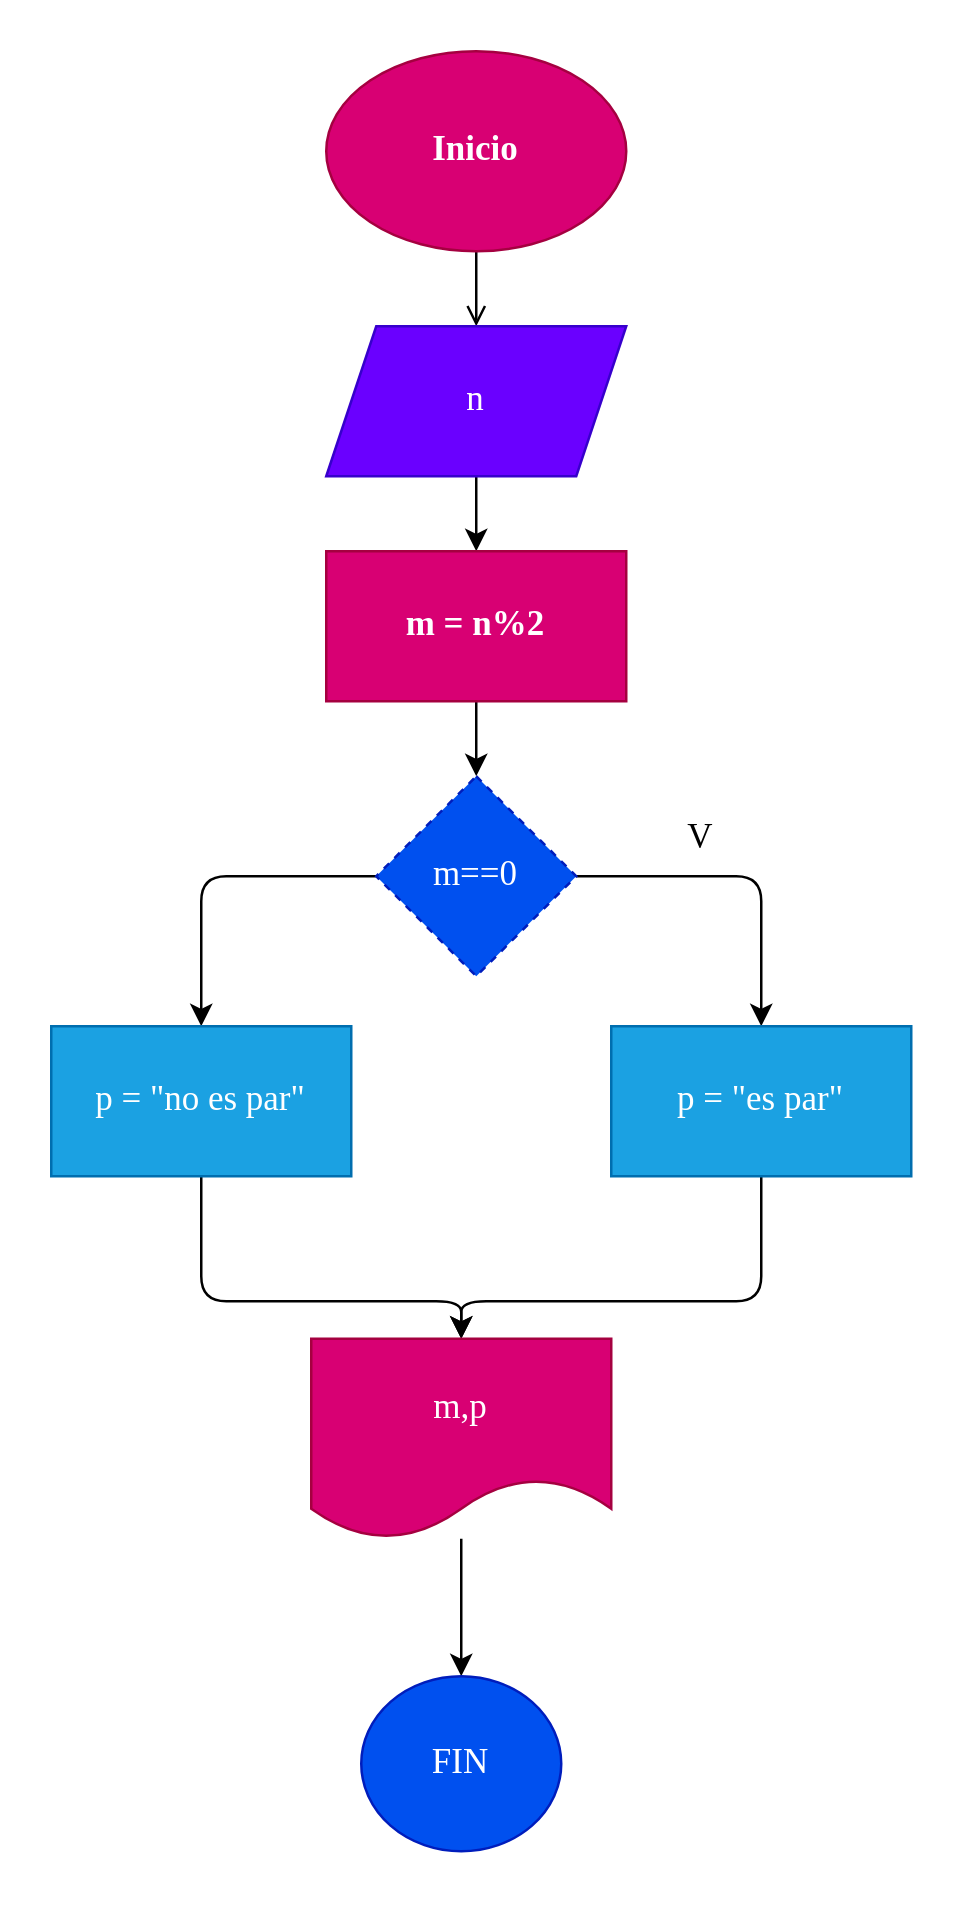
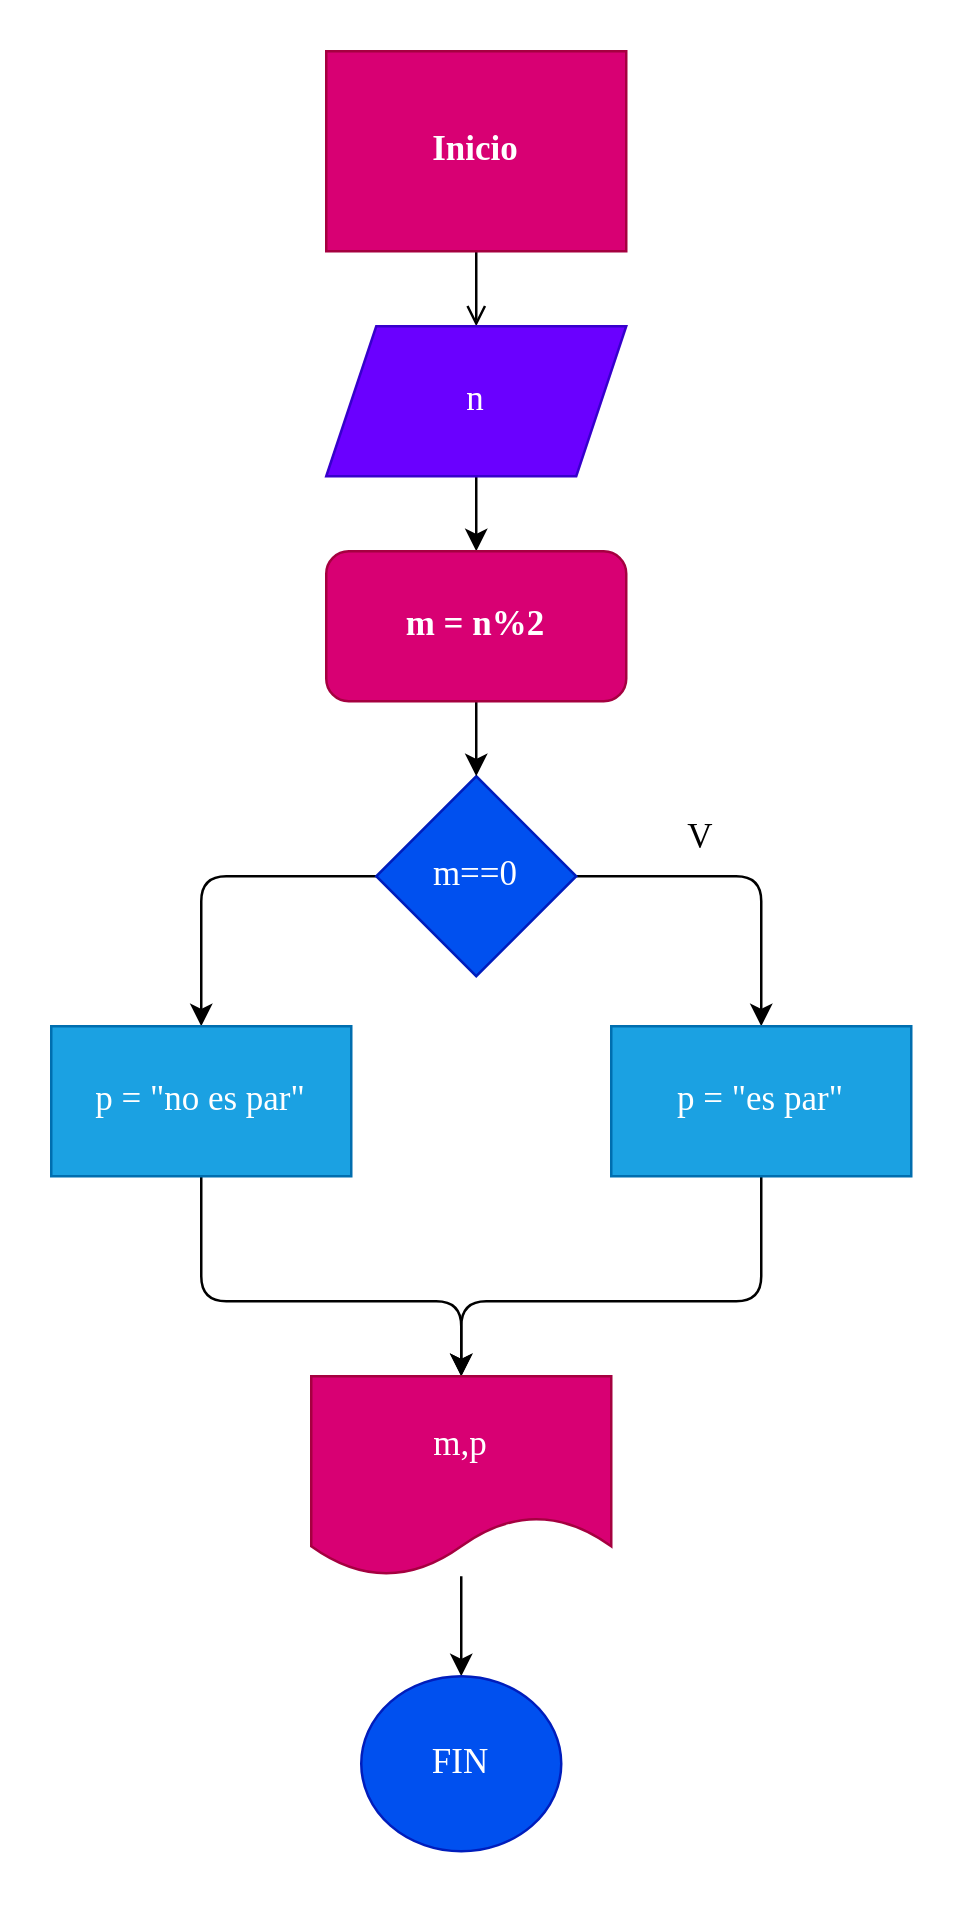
  <mxCell id="0" />
  <mxCell id="1" parent="0" />
  <mxCell id="2" value="" style="edgeStyle=none;html=1;endArrow=open;" edge="1" parent="1" source="3" target="5"><mxGeometry relative="1" as="geometry" /></mxCell>
- <mxCell id="3" value="Inicio" style="ellipse;whiteSpace=wrap;html=1;fontFamily=Comic Sans MS;fontSize=14;fontStyle=1;fillColor=#d80073;fontColor=#ffffff;strokeColor=#A50040;" parent="1" vertex="1"><mxGeometry x="130" y="20" width="120" height="80" as="geometry" /></mxCell>
+ <mxCell id="3" value="Inicio" style="whiteSpace=wrap;html=1;fontFamily=Comic Sans MS;fontSize=14;fontStyle=1;fillColor=#d80073;fontColor=#ffffff;strokeColor=#A50040;rounded=0;" parent="1" vertex="1"><mxGeometry x="130" y="20" width="120" height="80" as="geometry" /></mxCell>
  <mxCell id="4" value="" style="edgeStyle=none;html=1;" edge="1" parent="1" source="5" target="18"><mxGeometry relative="1" as="geometry" /></mxCell>
  <mxCell id="5" value="n" style="shape=parallelogram;perimeter=parallelogramPerimeter;whiteSpace=wrap;html=1;fixedSize=1;fontFamily=Comic Sans MS;fontSize=14;fillColor=#6a00ff;fontColor=#ffffff;strokeColor=#3700CC;" parent="1" vertex="1"><mxGeometry x="130" y="130" width="120" height="60" as="geometry" /></mxCell>
  <mxCell id="6" style="edgeStyle=none;html=1;entryX=0.5;entryY=0;entryDx=0;entryDy=0;fontFamily=Comic Sans MS;fontSize=14;" parent="1" source="8" target="12" edge="1"><mxGeometry relative="1" as="geometry"><Array as="points"><mxPoint x="80" y="350" /></Array></mxGeometry></mxCell>
  <mxCell id="7" style="edgeStyle=none;html=1;entryX=0.5;entryY=0;entryDx=0;entryDy=0;fontFamily=Comic Sans MS;fontSize=14;" parent="1" source="8" target="10" edge="1"><mxGeometry relative="1" as="geometry"><Array as="points"><mxPoint x="304" y="350" /></Array></mxGeometry></mxCell>
- <mxCell id="8" value="m==0" style="rhombus;whiteSpace=wrap;html=1;fontFamily=Comic Sans MS;fontSize=14;fillColor=#0050ef;fontColor=#ffffff;strokeColor=#001DBC;dashed=1;" parent="1" vertex="1"><mxGeometry x="150" y="310" width="80" height="80" as="geometry" /></mxCell>
+ <mxCell id="8" value="m==0" style="rhombus;whiteSpace=wrap;html=1;fontFamily=Comic Sans MS;fontSize=14;fillColor=#0050ef;fontColor=#ffffff;strokeColor=#001DBC;" parent="1" vertex="1"><mxGeometry x="150" y="310" width="80" height="80" as="geometry" /></mxCell>
  <mxCell id="9" style="edgeStyle=none;html=1;fontFamily=Comic Sans MS;fontSize=14;entryX=0.5;entryY=0;entryDx=0;entryDy=0;" parent="1" source="10" target="15" edge="1"><mxGeometry relative="1" as="geometry"><mxPoint x="190" y="540" as="targetPoint" /><Array as="points"><mxPoint x="304" y="520" /><mxPoint x="184" y="520" /></Array></mxGeometry></mxCell>
  <mxCell id="10" value="p = &quot;es par&quot;" style="rounded=0;whiteSpace=wrap;html=1;fontFamily=Comic Sans MS;fontSize=14;fillColor=#1ba1e2;fontColor=#ffffff;strokeColor=#006EAF;" parent="1" vertex="1"><mxGeometry x="244" y="410" width="120" height="60" as="geometry" /></mxCell>
  <mxCell id="11" style="edgeStyle=none;html=1;entryX=0.5;entryY=0;entryDx=0;entryDy=0;fontFamily=Comic Sans MS;fontSize=14;" parent="1" source="12" target="15" edge="1"><mxGeometry relative="1" as="geometry"><Array as="points"><mxPoint x="80" y="520" /><mxPoint x="184" y="520" /></Array></mxGeometry></mxCell>
  <mxCell id="12" value="p = &quot;no es par&quot;" style="rounded=0;whiteSpace=wrap;html=1;fontFamily=Comic Sans MS;fontSize=14;fillColor=#1ba1e2;fontColor=#ffffff;strokeColor=#006EAF;" parent="1" vertex="1"><mxGeometry x="20" y="410" width="120" height="60" as="geometry" /></mxCell>
  <mxCell id="13" value="V" style="text;html=1;strokeColor=none;fillColor=none;align=center;verticalAlign=middle;whiteSpace=wrap;rounded=0;fontFamily=Comic Sans MS;fontSize=14;" parent="1" vertex="1"><mxGeometry x="250" y="320" width="60" height="30" as="geometry" /></mxCell>
  <mxCell id="14" value="" style="edgeStyle=none;html=1;fontFamily=Comic Sans MS;fontSize=14;" parent="1" source="15" target="16" edge="1"><mxGeometry relative="1" as="geometry" /></mxCell>
- <mxCell id="15" value="m,p" style="shape=document;whiteSpace=wrap;html=1;boundedLbl=1;fontFamily=Comic Sans MS;fontSize=14;fillColor=#d80073;fontColor=#ffffff;strokeColor=#A50040;" parent="1" vertex="1"><mxGeometry x="124" y="535" width="120" height="80" as="geometry" /></mxCell>
+ <mxCell id="15" value="m,p" style="shape=document;whiteSpace=wrap;html=1;boundedLbl=1;fontFamily=Comic Sans MS;fontSize=14;fillColor=#d80073;fontColor=#ffffff;strokeColor=#A50040;" parent="1" vertex="1"><mxGeometry x="124" y="550" width="120" height="80" as="geometry" /></mxCell>
  <mxCell id="16" value="FIN" style="ellipse;whiteSpace=wrap;html=1;fontFamily=Comic Sans MS;fontSize=14;fillColor=#0050ef;fontColor=#ffffff;strokeColor=#001DBC;" parent="1" vertex="1"><mxGeometry x="144" y="670" width="80" height="70" as="geometry" /></mxCell>
  <mxCell id="17" value="" style="edgeStyle=none;html=1;" edge="1" parent="1" source="18" target="8"><mxGeometry relative="1" as="geometry" /></mxCell>
- <mxCell id="18" value="m = n%2" style="rounded=0;whiteSpace=wrap;html=1;fontFamily=Comic Sans MS;fontStyle=1;fontSize=14;fillColor=#d80073;fontColor=#ffffff;strokeColor=#A50040;" vertex="1" parent="1"><mxGeometry x="130" y="220" width="120" height="60" as="geometry" /></mxCell>
+ <mxCell id="18" value="m = n%2" style="whiteSpace=wrap;html=1;fontFamily=Comic Sans MS;fontStyle=1;fontSize=14;fillColor=#d80073;fontColor=#ffffff;strokeColor=#A50040;rounded=1;" vertex="1" parent="1"><mxGeometry x="130" y="220" width="120" height="60" as="geometry" /></mxCell>
